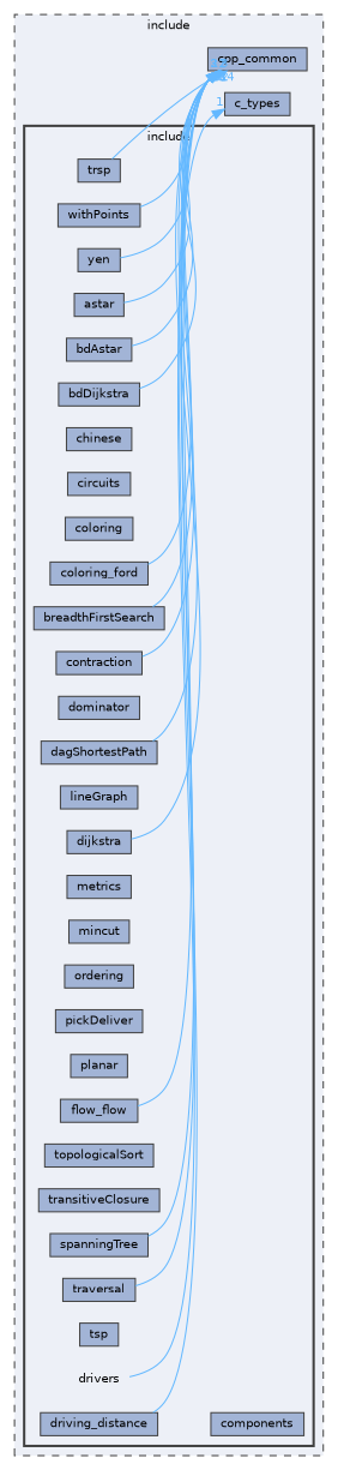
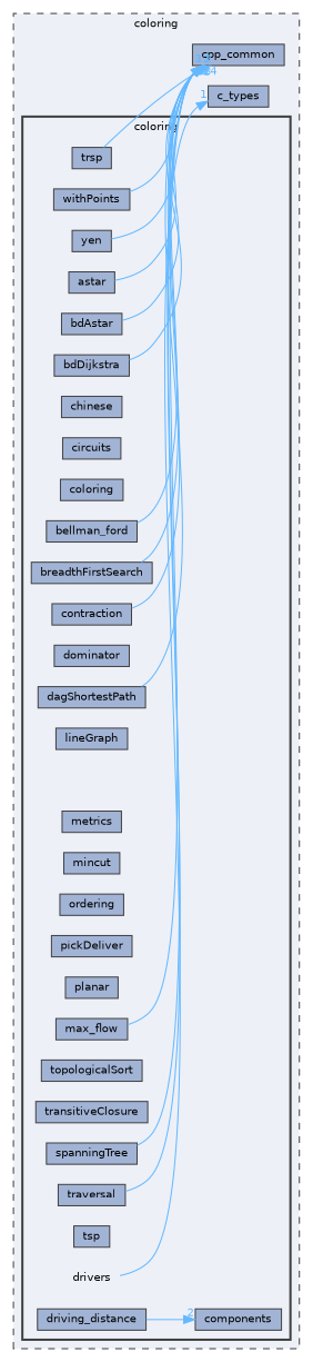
  digraph {
    compound=true
    rankdir=LR
    fontname="DejaVu Sans"
    node [fontname="DejaVu Sans" fontsize=10 shape=box color=grey25 fillcolor="#a2b4d6" style=filled]
    edge [color=steelblue1 fontcolor=steelblue1 fontname="DejaVu Sans" fontsize=10 headlabel=1 labeldistance=1.5 labelfontname=Helvetica labelfontsize=10]
    n1 [height=0.2 label=drivers shape=plaintext width=0.4 color="" fillcolor="" style=""]
    n2 [height=0.2 label=astar width=0.4]
    n3 [height=0.2 label=bdAstar width=0.4]
    n4 [height=0.2 label=bdDijkstra width=0.4]
-   n5 [height=0.2 label=coloring_ford width=0.4]
+   n5 [height=0.2 label=bellman_ford width=0.4]
    n6 [height=0.2 label=breadthFirstSearch width=0.4]
    n7 [height=0.2 label=chinese width=0.4]
    n8 [height=0.2 label=circuits width=0.4]
    n9 [height=0.2 label=coloring width=0.4]
    n10 [height=0.2 label=components width=0.4]
    n11 [height=0.2 label=contraction width=0.4]
    n12 [height=0.2 label=dagShortestPath width=0.4]
-   n13 [height=0.2 label=dijkstra width=0.4]
    n14 [height=0.2 label=dominator width=0.4]
    n15 [height=0.2 label=driving_distance width=0.4]
    n16 [height=0.2 label=lineGraph width=0.4]
-   n17 [height=0.2 label=flow_flow width=0.4]
+   n17 [height=0.2 label=max_flow width=0.4]
    n18 [height=0.2 label=metrics width=0.4]
    n19 [height=0.2 label=mincut width=0.4]
    n20 [height=0.2 label=ordering width=0.4]
    n21 [height=0.2 label=pickDeliver width=0.4]
    n22 [height=0.2 label=planar width=0.4]
    n23 [height=0.2 label=spanningTree width=0.4]
    n24 [height=0.2 label=topologicalSort width=0.4]
    n25 [height=0.2 label=transitiveClosure width=0.4]
    n26 [height=0.2 label=traversal width=0.4]
    n27 [height=0.2 label=trsp width=0.4]
    n28 [height=0.2 label=tsp width=0.4]
    n29 [height=0.2 label=withPoints width=0.4]
    n30 [height=0.2 label=yen width=0.4]
    n31 [height=0.2 label=c_types width=0.4]
    n32 [height=0.2 label=cpp_common width=0.4]
    subgraph cluster_1 {
      bgcolor="#edf0f7"
      fontsize=10
-     label=include
+     label=coloring
      pencolor=grey25
      style="filled,dashed"
      n31
      n32
      subgraph cluster_2 {
        bgcolor="#edf0f7"
        fontsize=10
        pencolor=grey25
        style="filled,bold"
        n1
        n2
        n3
        n4
        n5
        n6
        n7
        n8
        n9
        n10
        n11
        n12
-       n13
        n14
        n15
        n16
        n17
        n18
        n19
        n20
        n21
        n22
        n23
        n24
        n25
        n26
        n27
        n28
        n29
        n30
      }
    }
    n1 -> n31
    n2 -> n32
    n3 -> n32
    n4 -> n32
    n5 -> n32 [headlabel=3]
    n6 -> n32 [headlabel=2]
    n11 -> n32 [headlabel=2]
    n12 -> n32
-   n13 -> n32 [headlabel=2]
-   n15 -> n32 [headlabel=2]
+   n15 -> n10 [headlabel=2]
    n17 -> n32 [headlabel=3]
    n23 -> n32 [headlabel=3]
    n26 -> n32
    n27 -> n32 [headlabel=4]
    n29 -> n32 [headlabel=2]
    n30 -> n32 [headlabel=3]
  }
